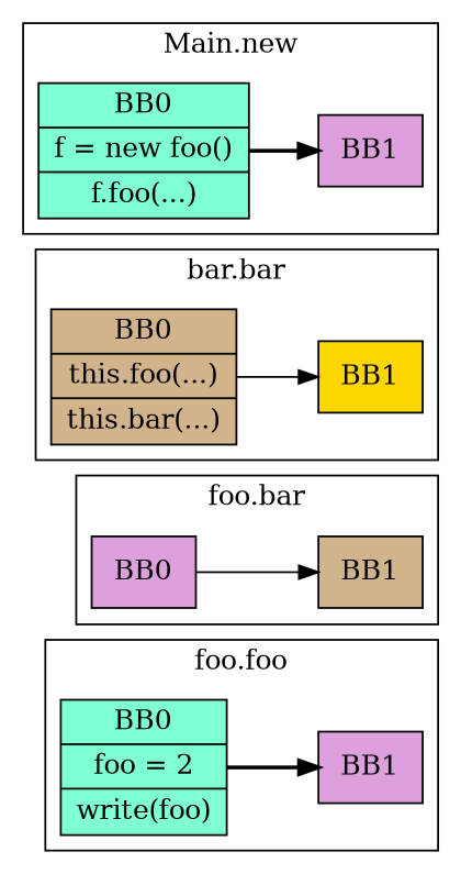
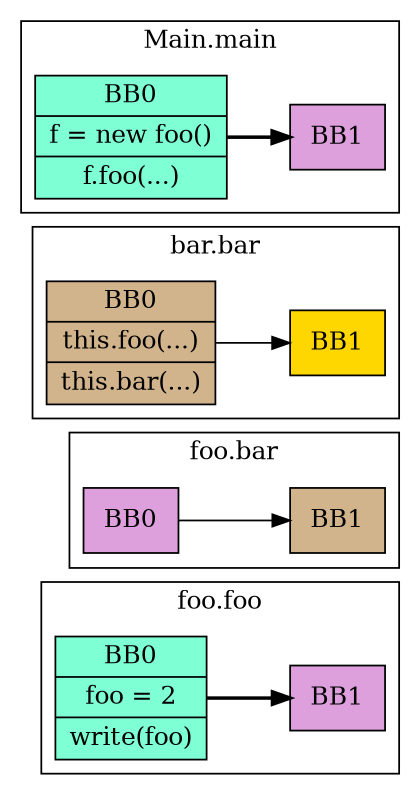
  digraph {
    rankdir=LR
    fontname="DejaVu Serif"
    node [shape=record style=filled fillcolor=plum fontname="DejaVu Serif"]
    edge [style=bold fontname="DejaVu Serif"]
    n1 [label="BB0|foo = 2|write(foo)" fillcolor=aquamarine]
    n2 [label=BB1]
    n3 [label=BB0]
    n4 [label=BB1 fillcolor=tan]
    n5 [label="BB0|this.foo(...)|this.bar(...)" fillcolor=tan]
    n6 [label=BB1 fillcolor=gold]
    n7 [label="BB0|f = new foo()|f.foo(...)" fillcolor=aquamarine]
    n8 [label=BB1]
    subgraph cluster_1 {
      label="foo.foo"
      n1
      n2
    }
    subgraph cluster_2 {
      label="foo.bar"
      n3
      n4
    }
    subgraph cluster_3 {
      label="bar.bar"
      n5
      n6
    }
    subgraph cluster_4 {
-     label="Main.new"
+     label="Main.main"
      n7
      n8
    }
    n1 -> n2
    n3 -> n4 [style=solid]
    n5 -> n6 [style=solid]
    n7 -> n8
  }
